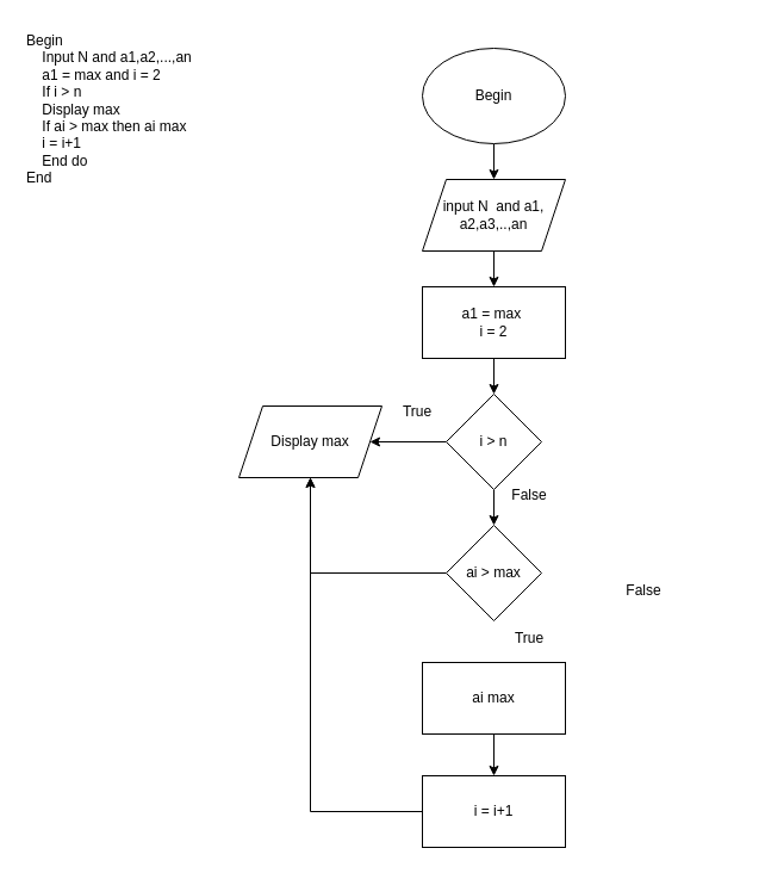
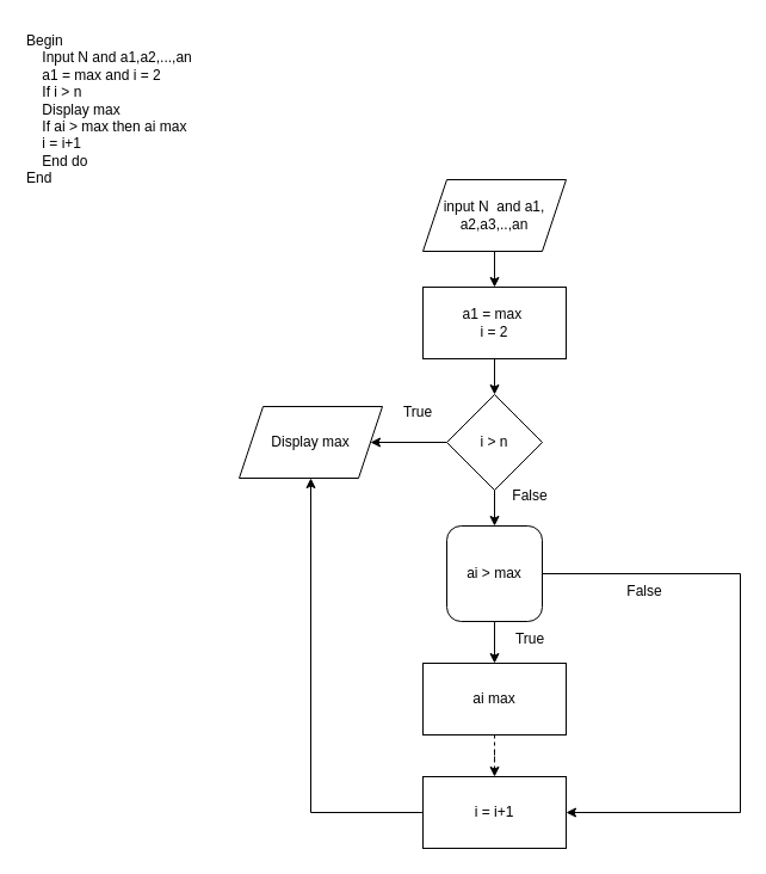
  <mxCell id="0" />
  <mxCell id="1" parent="0" />
  <mxCell id="2" value="Begin&lt;br&gt;&amp;nbsp; &amp;nbsp; Input N and a1,a2,...,an&lt;br&gt;&amp;nbsp; &amp;nbsp; a1 = max and i = 2&lt;br&gt;&amp;nbsp; &amp;nbsp; If i &amp;gt; n&lt;br&gt;&amp;nbsp; &amp;nbsp; Display max&lt;br&gt;&amp;nbsp; &amp;nbsp; If ai &amp;gt; max then ai max&lt;br&gt;&amp;nbsp; &amp;nbsp; i = i+1&lt;br&gt;&amp;nbsp; &amp;nbsp; End do&lt;br&gt;End" style="text;whiteSpace=wrap;html=1;" vertex="1" parent="1"><mxGeometry x="20" y="20" width="170" height="150" as="geometry" /></mxCell>
- <mxCell id="3" value="" style="edgeStyle=orthogonalEdgeStyle;rounded=0;orthogonalLoop=1;jettySize=auto;html=1;" edge="1" parent="1" source="4" target="6"><mxGeometry relative="1" as="geometry" /></mxCell>
- <mxCell id="4" value="Begin" style="ellipse;whiteSpace=wrap;html=1;" vertex="1" parent="1"><mxGeometry x="354" y="40" width="120" height="80" as="geometry" /></mxCell>
  <mxCell id="5" value="" style="edgeStyle=orthogonalEdgeStyle;rounded=0;orthogonalLoop=1;jettySize=auto;html=1;" edge="1" parent="1" source="6" target="8"><mxGeometry relative="1" as="geometry" /></mxCell>
  <mxCell id="6" value="input N&amp;nbsp; and a1, a2,a3,..,an" style="shape=parallelogram;perimeter=parallelogramPerimeter;whiteSpace=wrap;html=1;fixedSize=1;" vertex="1" parent="1"><mxGeometry x="354" y="150" width="120" height="60" as="geometry" /></mxCell>
  <mxCell id="7" value="" style="edgeStyle=orthogonalEdgeStyle;rounded=0;orthogonalLoop=1;jettySize=auto;html=1;" edge="1" parent="1" source="8" target="12"><mxGeometry relative="1" as="geometry" /></mxCell>
  <mxCell id="8" value="a1 = max&amp;nbsp;&lt;br&gt;i = 2" style="rounded=0;whiteSpace=wrap;html=1;" vertex="1" parent="1"><mxGeometry x="354" y="240" width="120" height="60" as="geometry" /></mxCell>
  <mxCell id="9" value="Display max" style="shape=parallelogram;perimeter=parallelogramPerimeter;whiteSpace=wrap;html=1;fixedSize=1;" vertex="1" parent="1"><mxGeometry x="200" y="340" width="120" height="60" as="geometry" /></mxCell>
  <mxCell id="10" value="" style="edgeStyle=orthogonalEdgeStyle;rounded=0;orthogonalLoop=1;jettySize=auto;html=1;" edge="1" parent="1" source="12" target="9"><mxGeometry relative="1" as="geometry" /></mxCell>
  <mxCell id="11" value="" style="edgeStyle=orthogonalEdgeStyle;rounded=0;orthogonalLoop=1;jettySize=auto;html=1;" edge="1" parent="1" source="12" target="16"><mxGeometry relative="1" as="geometry" /></mxCell>
  <mxCell id="12" value="i &amp;gt; n" style="rhombus;whiteSpace=wrap;html=1;" vertex="1" parent="1"><mxGeometry x="374" y="330" width="80" height="80" as="geometry" /></mxCell>
  <mxCell id="13" value="True" style="text;html=1;strokeColor=none;fillColor=none;align=center;verticalAlign=middle;whiteSpace=wrap;rounded=0;" vertex="1" parent="1"><mxGeometry x="320" y="330" width="60" height="30" as="geometry" /></mxCell>
- <mxCell id="14" value="" style="edgeStyle=orthogonalEdgeStyle;rounded=0;orthogonalLoop=1;jettySize=auto;html=1;" edge="1" parent="1" source="16" target="9"><mxGeometry relative="1" as="geometry" /></mxCell>
- <mxCell id="16" value="ai &amp;gt; max" style="rhombus;whiteSpace=wrap;html=1;" vertex="1" parent="1"><mxGeometry x="374" y="440" width="80" height="80" as="geometry" /></mxCell>
+ <mxCell id="14" value="" style="edgeStyle=orthogonalEdgeStyle;rounded=0;orthogonalLoop=1;jettySize=auto;html=1;" edge="1" parent="1" source="16" target="19"><mxGeometry relative="1" as="geometry" /></mxCell>
+ <mxCell id="15" style="edgeStyle=orthogonalEdgeStyle;rounded=0;orthogonalLoop=1;jettySize=auto;html=1;entryX=1;entryY=0.5;entryDx=0;entryDy=0;" edge="1" parent="1" source="16" target="23"><mxGeometry relative="1" as="geometry"><Array as="points"><mxPoint x="620" y="480" /><mxPoint x="620" y="680" /></Array></mxGeometry></mxCell>
+ <mxCell id="16" value="ai &amp;gt; max" style="whiteSpace=wrap;html=1;rounded=1;" vertex="1" parent="1"><mxGeometry x="374" y="440" width="80" height="80" as="geometry" /></mxCell>
  <mxCell id="17" value="False" style="text;html=1;strokeColor=none;fillColor=none;align=center;verticalAlign=middle;whiteSpace=wrap;rounded=0;" vertex="1" parent="1"><mxGeometry x="414" y="400" width="60" height="30" as="geometry" /></mxCell>
- <mxCell id="18" value="" style="edgeStyle=orthogonalEdgeStyle;rounded=0;orthogonalLoop=1;jettySize=auto;html=1;" edge="1" parent="1" source="19" target="23"><mxGeometry relative="1" as="geometry" /></mxCell>
+ <mxCell id="18" value="" style="edgeStyle=orthogonalEdgeStyle;rounded=0;orthogonalLoop=1;jettySize=auto;html=1;dashed=1;" edge="1" parent="1" source="19" target="23"><mxGeometry relative="1" as="geometry" /></mxCell>
  <mxCell id="19" value="ai max" style="rounded=0;whiteSpace=wrap;html=1;" vertex="1" parent="1"><mxGeometry x="354" y="555" width="120" height="60" as="geometry" /></mxCell>
  <mxCell id="20" value="True" style="text;html=1;strokeColor=none;fillColor=none;align=center;verticalAlign=middle;whiteSpace=wrap;rounded=0;" vertex="1" parent="1"><mxGeometry x="414" y="520" width="60" height="30" as="geometry" /></mxCell>
  <mxCell id="21" value="False" style="text;html=1;strokeColor=none;fillColor=none;align=center;verticalAlign=middle;whiteSpace=wrap;rounded=0;" vertex="1" parent="1"><mxGeometry x="510" y="480" width="60" height="30" as="geometry" /></mxCell>
  <mxCell id="22" style="edgeStyle=orthogonalEdgeStyle;rounded=0;orthogonalLoop=1;jettySize=auto;html=1;entryX=0.5;entryY=1;entryDx=0;entryDy=0;" edge="1" parent="1" source="23" target="9"><mxGeometry relative="1" as="geometry" /></mxCell>
  <mxCell id="23" value="i = i+1" style="rounded=0;whiteSpace=wrap;html=1;" vertex="1" parent="1"><mxGeometry x="354" y="650" width="120" height="60" as="geometry" /></mxCell>
